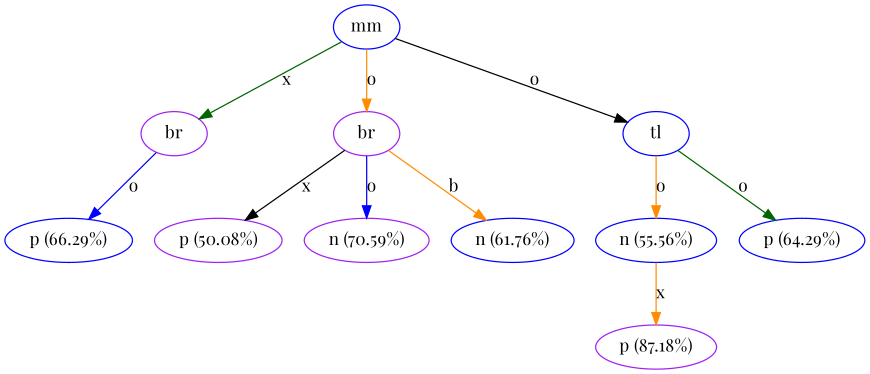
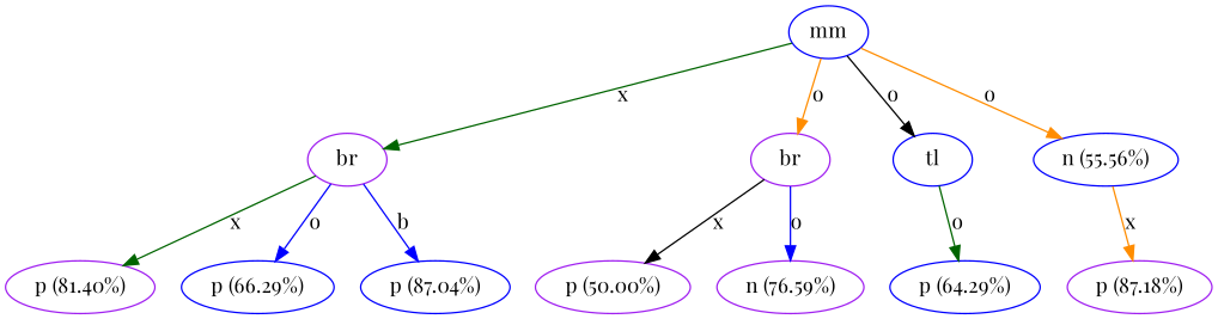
  digraph {
    fontname="Playfair Display"
    node [color=blue fontname="Playfair Display" shape=oval]
    edge [color=darkorange fontname="Playfair Display"]
    n1 [label=mm]
    n2 [color=purple label=br]
    n3 [color=purple label=br]
    n4 [label=tl]
+   n5 [color=purple label="p (81.40%)"]
    n6 [label="p (66.29%)"]
-   n8 [color=purple label="p (50.08%)"]
-   n9 [color=purple label="n (70.59%)"]
-   n10 [label="n (61.76%)"]
+   n7 [label="p (87.04%)"]
+   n8 [color=purple label="p (50.00%)"]
+   n9 [color=purple label="n (76.59%)"]
    n11 [label="n (55.56%)"]
    n12 [label="p (64.29%)"]
    n13 [color=purple label="p (87.18%)"]
    n1 -> n2 [color=darkgreen label=x]
    n1 -> n3 [label=o]
    n1 -> n4 [color=black label=o]
+   n2 -> n5 [color=darkgreen label=x]
    n2 -> n6 [color=blue label=o]
+   n2 -> n7 [color=blue label=b]
    n3 -> n8 [color=black label=x]
    n3 -> n9 [color=blue label=o]
-   n3 -> n10 [label=b]
-   n4 -> n11 [label=o]
+   n1 -> n11 [label=o]
    n4 -> n12 [color=darkgreen label=o]
    n11 -> n13 [label=x]
  }
